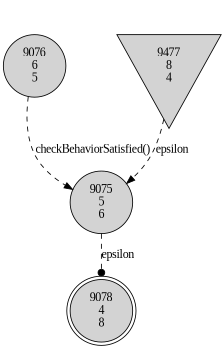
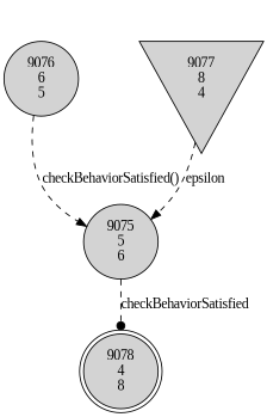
  digraph {
    fontname="Liberation Serif"
    node [fontname="Liberation Serif" penwidth=1 shape=circle style=filled]
    edge [arrowhead=normal fontname="Liberation Serif" style=dashed]
    n1 [label="9076\n6\n5"]
    n2 [label="9075\n5\n6"]
    n3 [label="9078\n4\n8" shape=doublecircle]
-   n4 [label="9477\n8\n4" shape=invtriangle]
+   n4 [label="9077\n8\n4" shape=invtriangle]
    n1 -> n2 [label="checkBehaviorSatisfied()"]
-   n2 -> n3 [arrowhead=dot label=epsilon]
+   n2 -> n3 [arrowhead=dot label=checkBehaviorSatisfied]
    n4 -> n2 [label=epsilon]
  }
